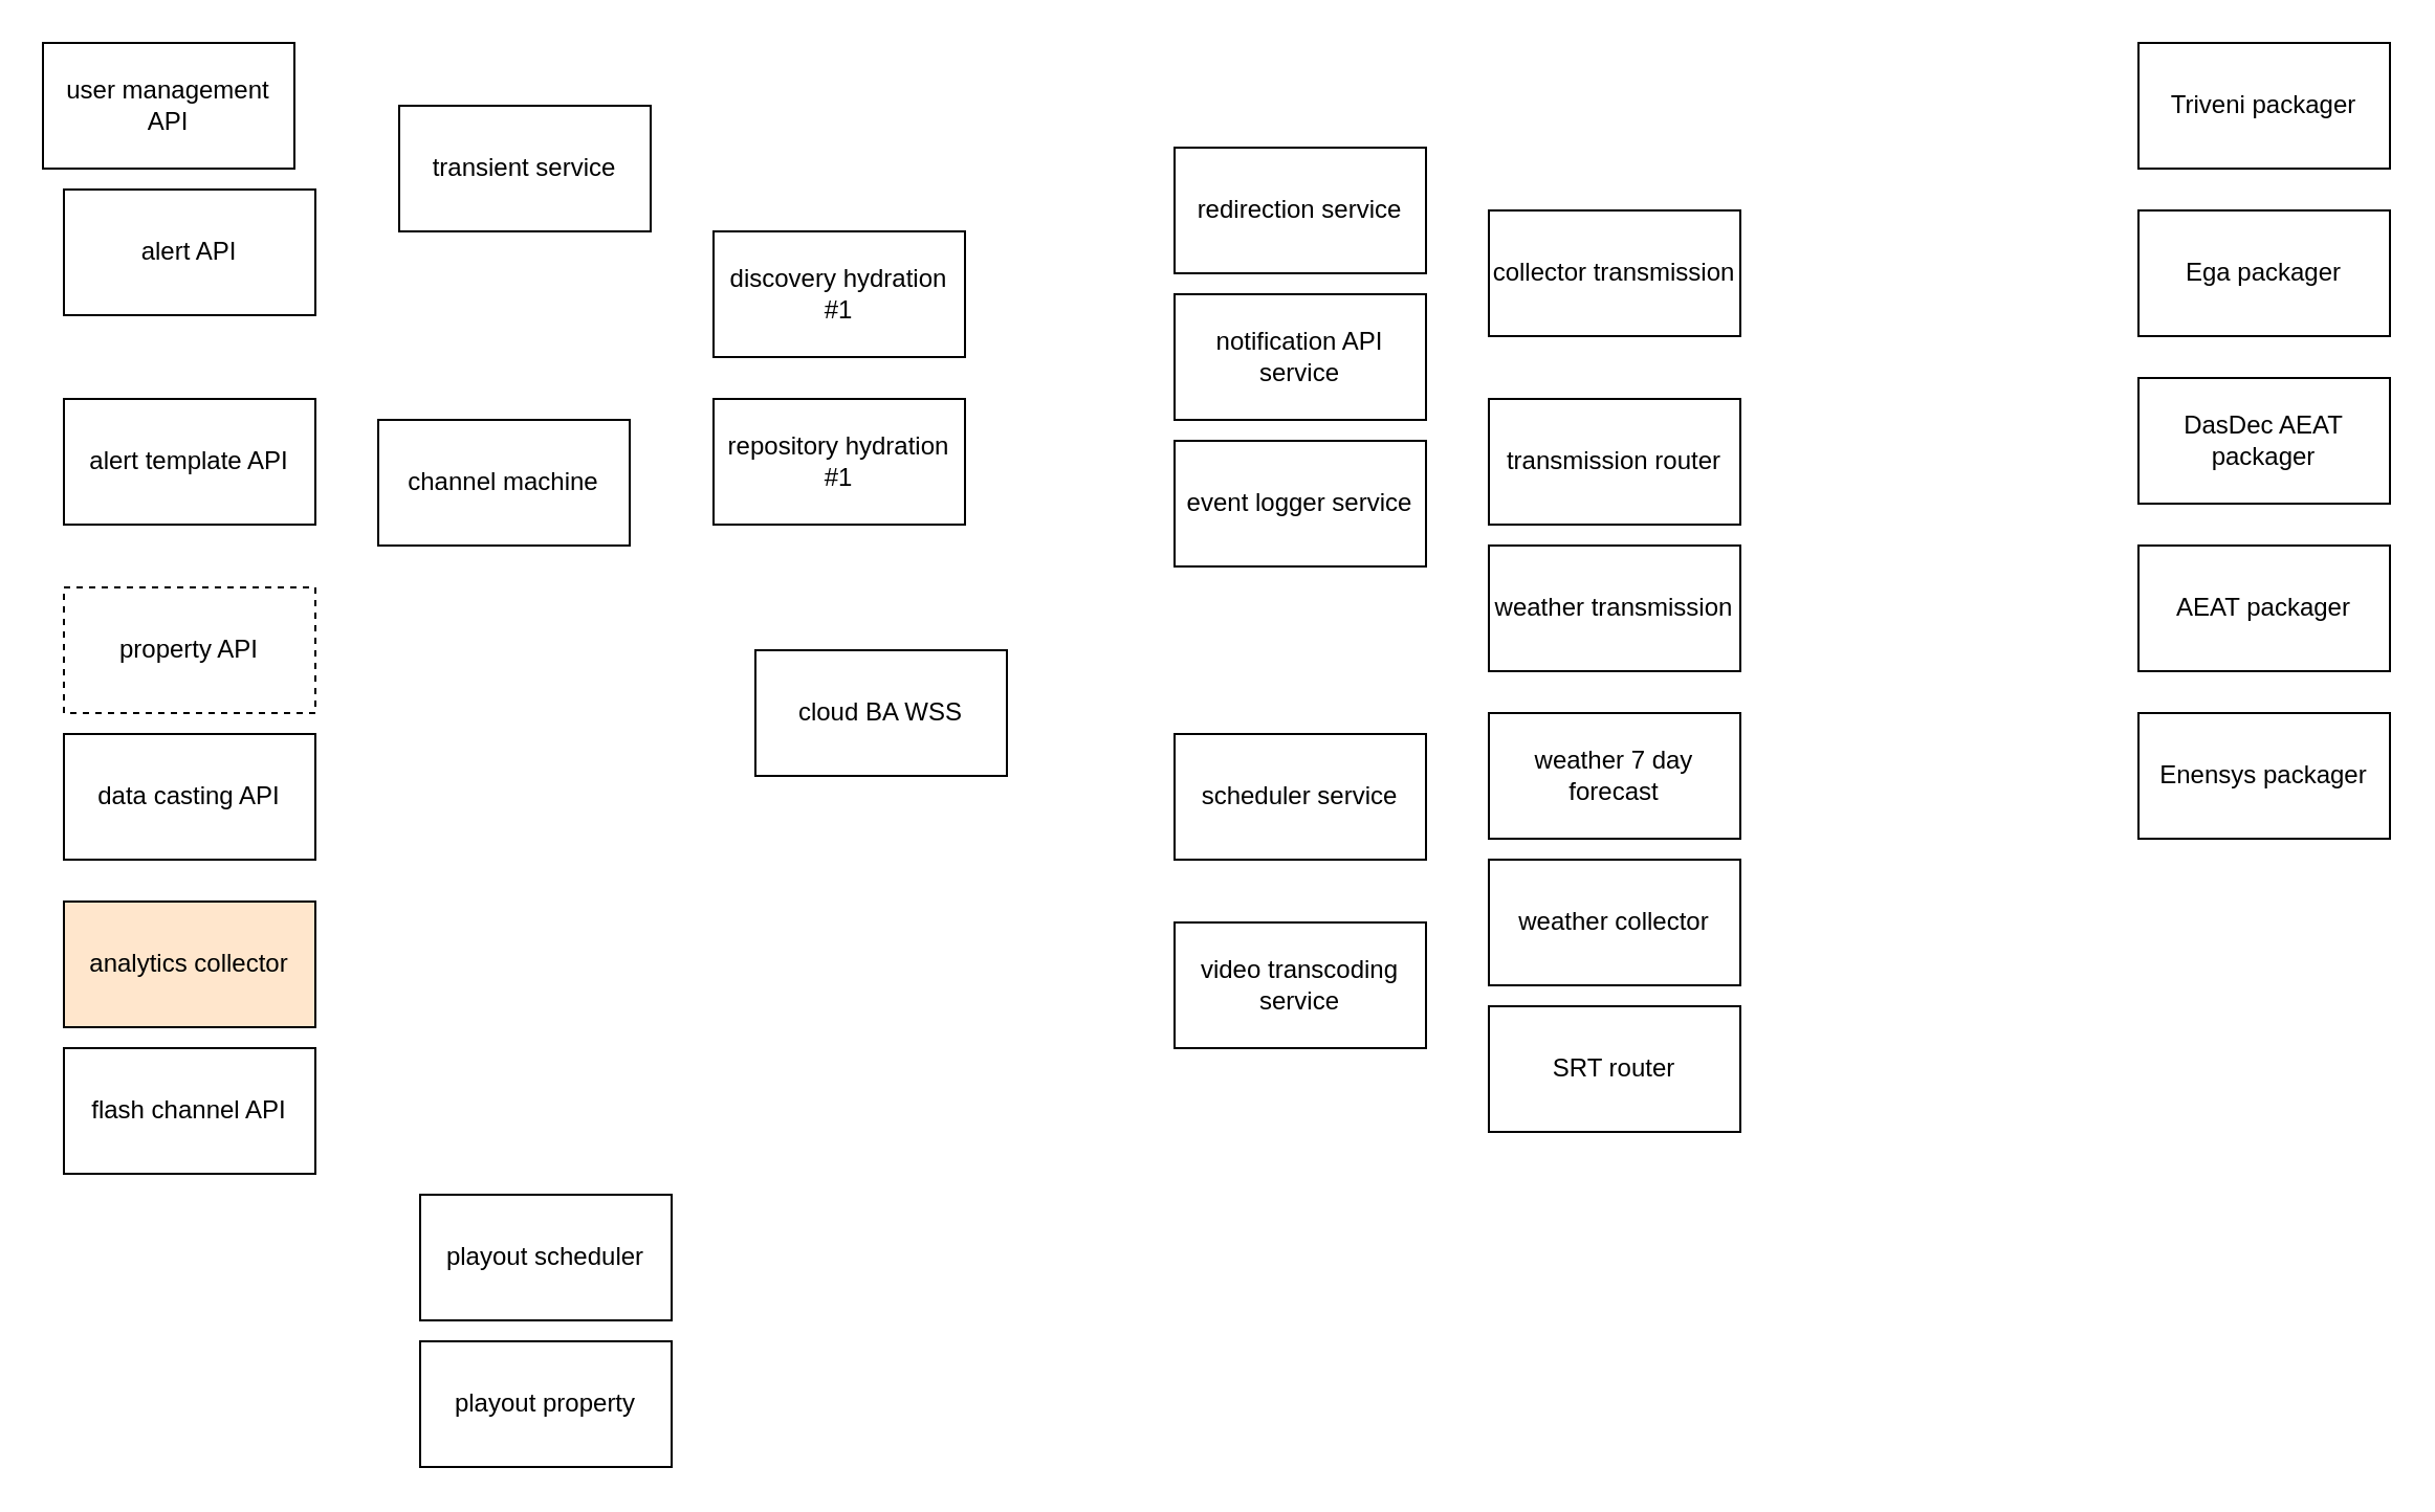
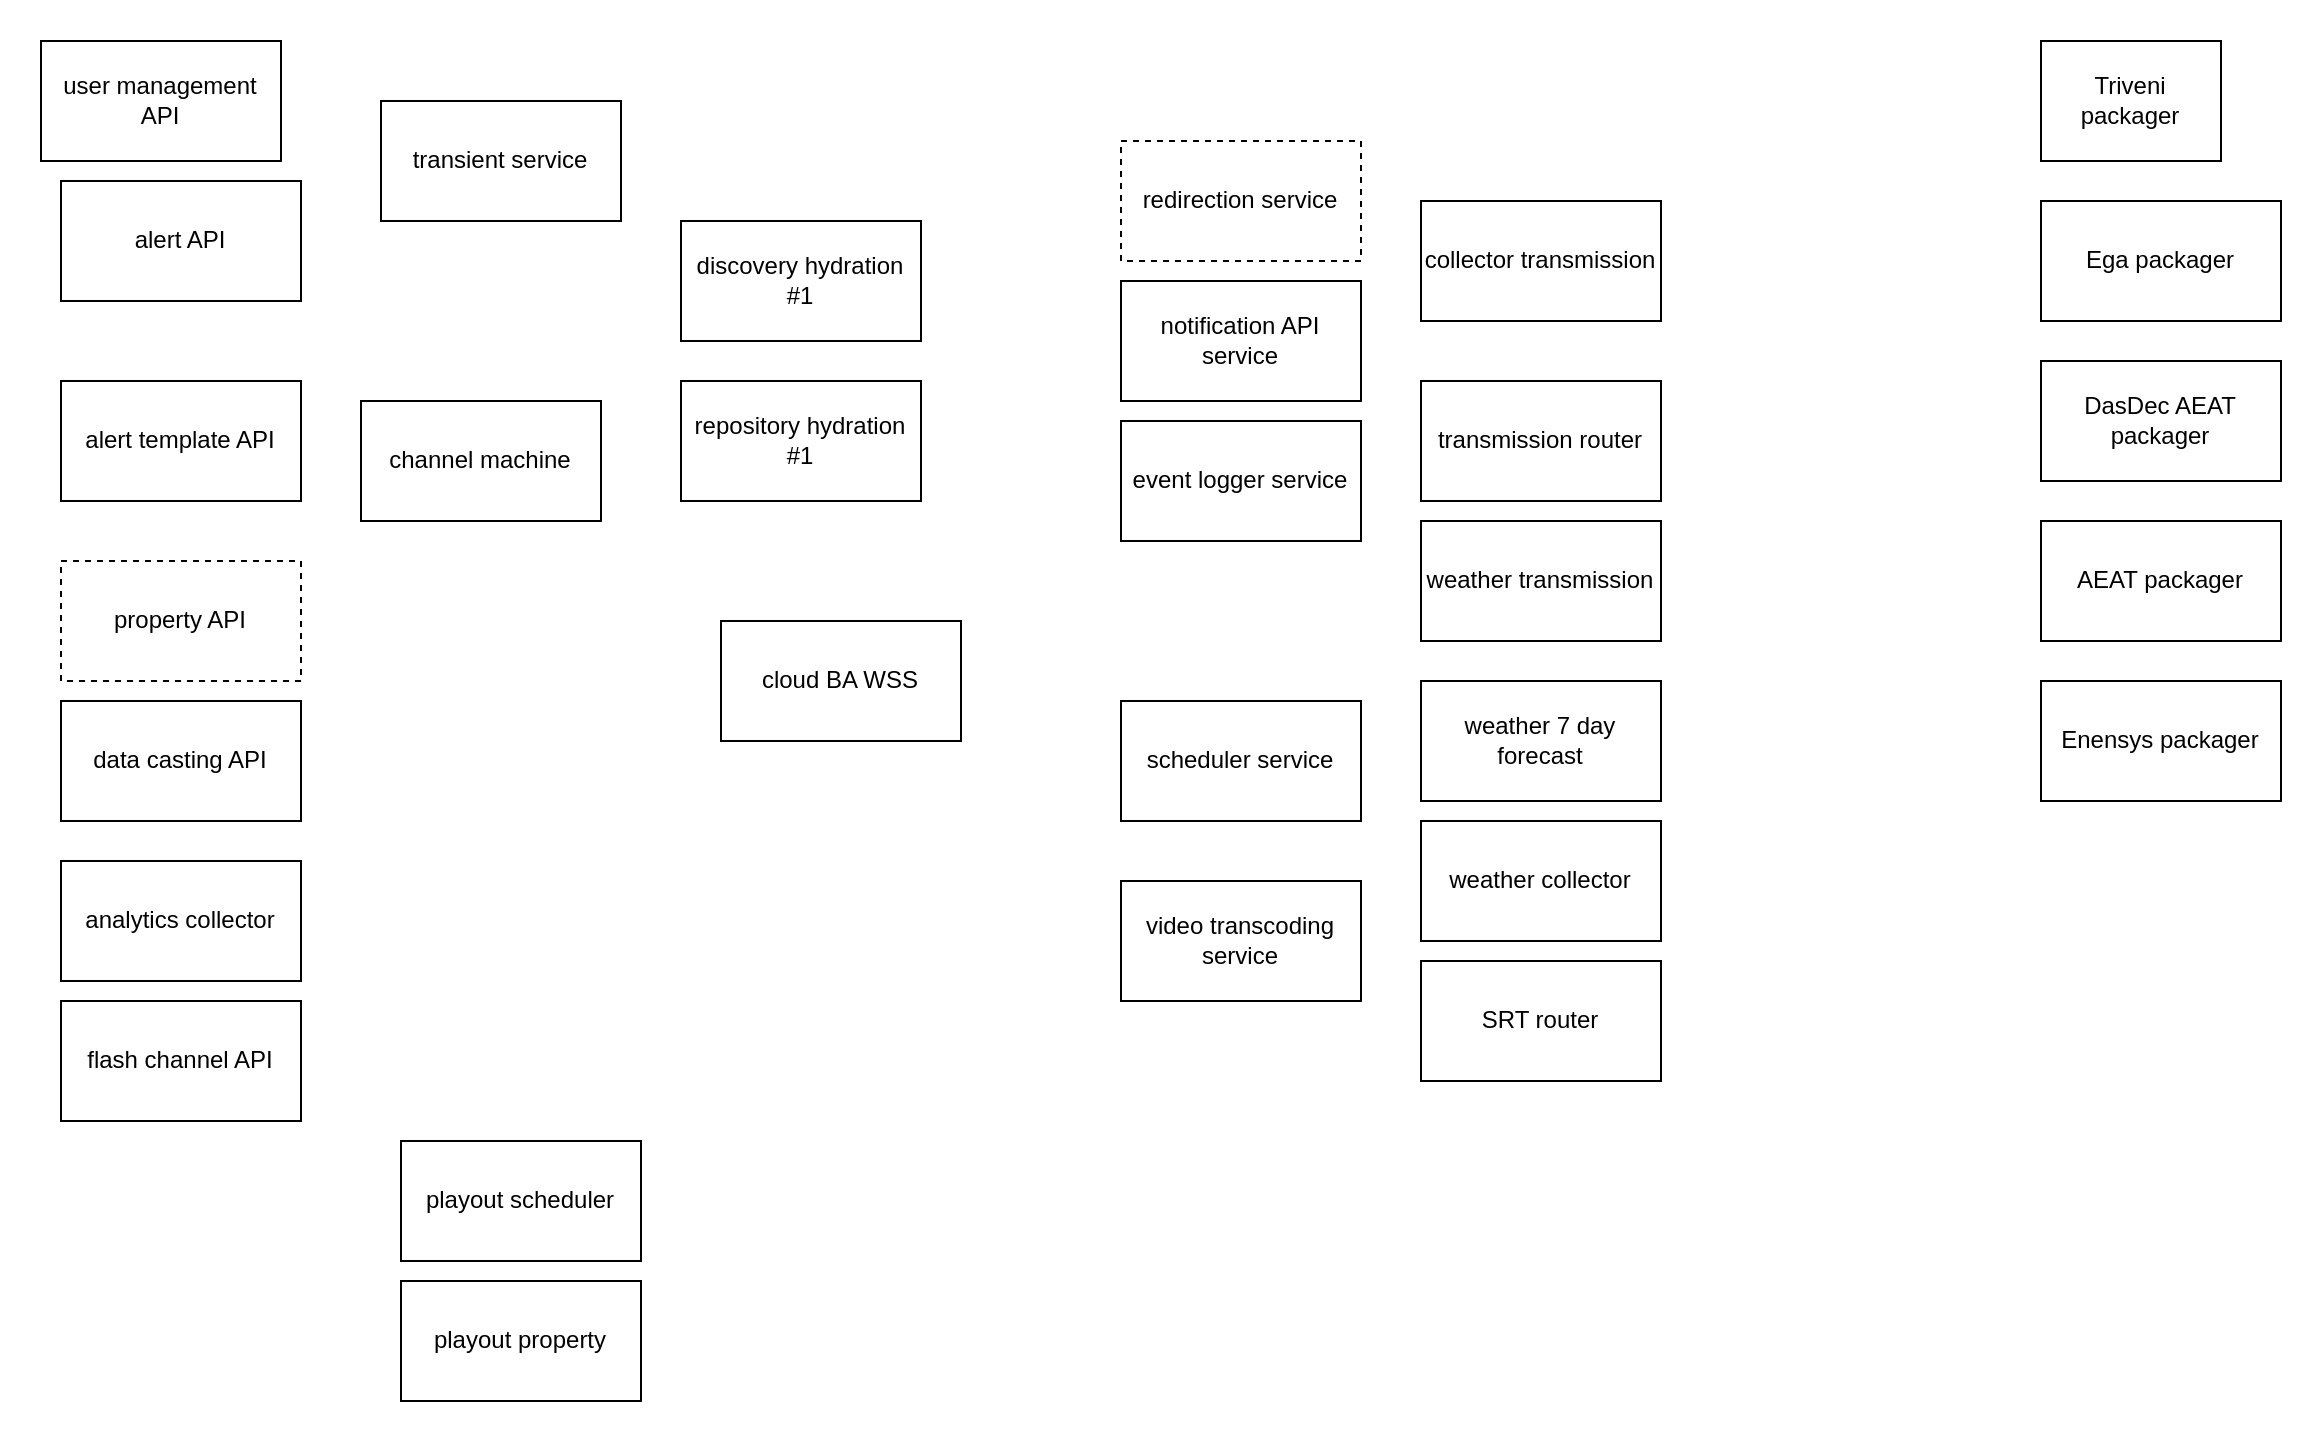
  <mxCell id="0" />
  <mxCell id="1" parent="0" />
  <mxCell id="2" value="alert API" style="rounded=0;whiteSpace=wrap;html=1;" vertex="1" parent="1"><mxGeometry x="30" y="90" width="120" height="60" as="geometry" /></mxCell>
  <mxCell id="3" value="channel machine" style="rounded=0;whiteSpace=wrap;html=1;" vertex="1" parent="1"><mxGeometry x="180" y="200" width="120" height="60" as="geometry" /></mxCell>
  <mxCell id="4" value="property API" style="rounded=0;whiteSpace=wrap;html=1;dashed=1;" vertex="1" parent="1"><mxGeometry x="30" y="280" width="120" height="60" as="geometry" /></mxCell>
  <mxCell id="5" value="discovery hydration #1" style="rounded=0;whiteSpace=wrap;html=1;" vertex="1" parent="1"><mxGeometry x="340" y="110" width="120" height="60" as="geometry" /></mxCell>
  <mxCell id="6" value="repository hydration #1" style="rounded=0;whiteSpace=wrap;html=1;" vertex="1" parent="1"><mxGeometry x="340" y="190" width="120" height="60" as="geometry" /></mxCell>
  <mxCell id="7" value="collector transmission" style="rounded=0;whiteSpace=wrap;html=1;" vertex="1" parent="1"><mxGeometry x="710" y="100" width="120" height="60" as="geometry" /></mxCell>
  <mxCell id="8" value="transmission router" style="rounded=0;whiteSpace=wrap;html=1;" vertex="1" parent="1"><mxGeometry x="710" y="190" width="120" height="60" as="geometry" /></mxCell>
  <mxCell id="9" value="transient service" style="rounded=0;whiteSpace=wrap;html=1;" vertex="1" parent="1"><mxGeometry x="190" y="50" width="120" height="60" as="geometry" /></mxCell>
  <mxCell id="10" value="alert template API" style="rounded=0;whiteSpace=wrap;html=1;" vertex="1" parent="1"><mxGeometry x="30" y="190" width="120" height="60" as="geometry" /></mxCell>
  <mxCell id="11" value="cloud BA WSS" style="rounded=0;whiteSpace=wrap;html=1;" vertex="1" parent="1"><mxGeometry x="360" y="310" width="120" height="60" as="geometry" /></mxCell>
- <mxCell id="12" value="Triveni packager" style="rounded=0;whiteSpace=wrap;html=1;" vertex="1" parent="1"><mxGeometry x="1020" y="20" width="120" height="60" as="geometry" /></mxCell>
+ <mxCell id="12" value="Triveni packager" style="rounded=0;whiteSpace=wrap;html=1;" vertex="1" parent="1"><mxGeometry x="1020" y="20" width="90" height="60" as="geometry" /></mxCell>
  <mxCell id="13" value="weather transmission" style="rounded=0;whiteSpace=wrap;html=1;" vertex="1" parent="1"><mxGeometry x="710" y="260" width="120" height="60" as="geometry" /></mxCell>
  <mxCell id="14" value="weather 7 day forecast" style="rounded=0;whiteSpace=wrap;html=1;" vertex="1" parent="1"><mxGeometry x="710" y="340" width="120" height="60" as="geometry" /></mxCell>
  <mxCell id="15" value="weather collector" style="rounded=0;whiteSpace=wrap;html=1;" vertex="1" parent="1"><mxGeometry x="710" y="410" width="120" height="60" as="geometry" /></mxCell>
  <mxCell id="16" value="video transcoding service" style="rounded=0;whiteSpace=wrap;html=1;" vertex="1" parent="1"><mxGeometry x="560" y="440" width="120" height="60" as="geometry" /></mxCell>
  <mxCell id="17" value="data casting API" style="rounded=0;whiteSpace=wrap;html=1;" vertex="1" parent="1"><mxGeometry x="30" y="350" width="120" height="60" as="geometry" /></mxCell>
- <mxCell id="18" value="analytics collector" style="rounded=0;whiteSpace=wrap;html=1;fillColor=#ffe6cc;" vertex="1" parent="1"><mxGeometry x="30" y="430" width="120" height="60" as="geometry" /></mxCell>
+ <mxCell id="18" value="analytics collector" style="rounded=0;whiteSpace=wrap;html=1;" vertex="1" parent="1"><mxGeometry x="30" y="430" width="120" height="60" as="geometry" /></mxCell>
  <mxCell id="19" value="Ega packager" style="rounded=0;whiteSpace=wrap;html=1;" vertex="1" parent="1"><mxGeometry x="1020" y="100" width="120" height="60" as="geometry" /></mxCell>
  <mxCell id="20" value="DasDec AEAT packager" style="rounded=0;whiteSpace=wrap;html=1;" vertex="1" parent="1"><mxGeometry x="1020" y="180" width="120" height="60" as="geometry" /></mxCell>
  <mxCell id="21" value="flash channel API" style="rounded=0;whiteSpace=wrap;html=1;" vertex="1" parent="1"><mxGeometry x="30" y="500" width="120" height="60" as="geometry" /></mxCell>
  <mxCell id="22" value="scheduler service" style="rounded=0;whiteSpace=wrap;html=1;" vertex="1" parent="1"><mxGeometry x="560" y="350" width="120" height="60" as="geometry" /></mxCell>
  <mxCell id="23" value="notification API service" style="rounded=0;whiteSpace=wrap;html=1;" vertex="1" parent="1"><mxGeometry x="560" y="140" width="120" height="60" as="geometry" /></mxCell>
  <mxCell id="24" value="AEAT packager" style="rounded=0;whiteSpace=wrap;html=1;" vertex="1" parent="1"><mxGeometry x="1020" y="260" width="120" height="60" as="geometry" /></mxCell>
- <mxCell id="25" value="redirection service" style="rounded=0;whiteSpace=wrap;html=1;" vertex="1" parent="1"><mxGeometry x="560" y="70" width="120" height="60" as="geometry" /></mxCell>
+ <mxCell id="25" value="redirection service" style="rounded=0;whiteSpace=wrap;html=1;dashed=1;" vertex="1" parent="1"><mxGeometry x="560" y="70" width="120" height="60" as="geometry" /></mxCell>
  <mxCell id="26" value="SRT router" style="rounded=0;whiteSpace=wrap;html=1;" vertex="1" parent="1"><mxGeometry x="710" y="480" width="120" height="60" as="geometry" /></mxCell>
  <mxCell id="27" value="user management API" style="rounded=0;whiteSpace=wrap;html=1;" vertex="1" parent="1"><mxGeometry x="20" y="20" width="120" height="60" as="geometry" /></mxCell>
  <mxCell id="28" value="Enensys packager" style="rounded=0;whiteSpace=wrap;html=1;" vertex="1" parent="1"><mxGeometry x="1020" y="340" width="120" height="60" as="geometry" /></mxCell>
  <mxCell id="29" value="event logger service" style="rounded=0;whiteSpace=wrap;html=1;" vertex="1" parent="1"><mxGeometry x="560" y="210" width="120" height="60" as="geometry" /></mxCell>
  <mxCell id="30" value="playout scheduler" style="rounded=0;whiteSpace=wrap;html=1;" vertex="1" parent="1"><mxGeometry x="200" y="570" width="120" height="60" as="geometry" /></mxCell>
  <mxCell id="31" value="playout property" style="rounded=0;whiteSpace=wrap;html=1;" vertex="1" parent="1"><mxGeometry x="200" y="640" width="120" height="60" as="geometry" /></mxCell>
